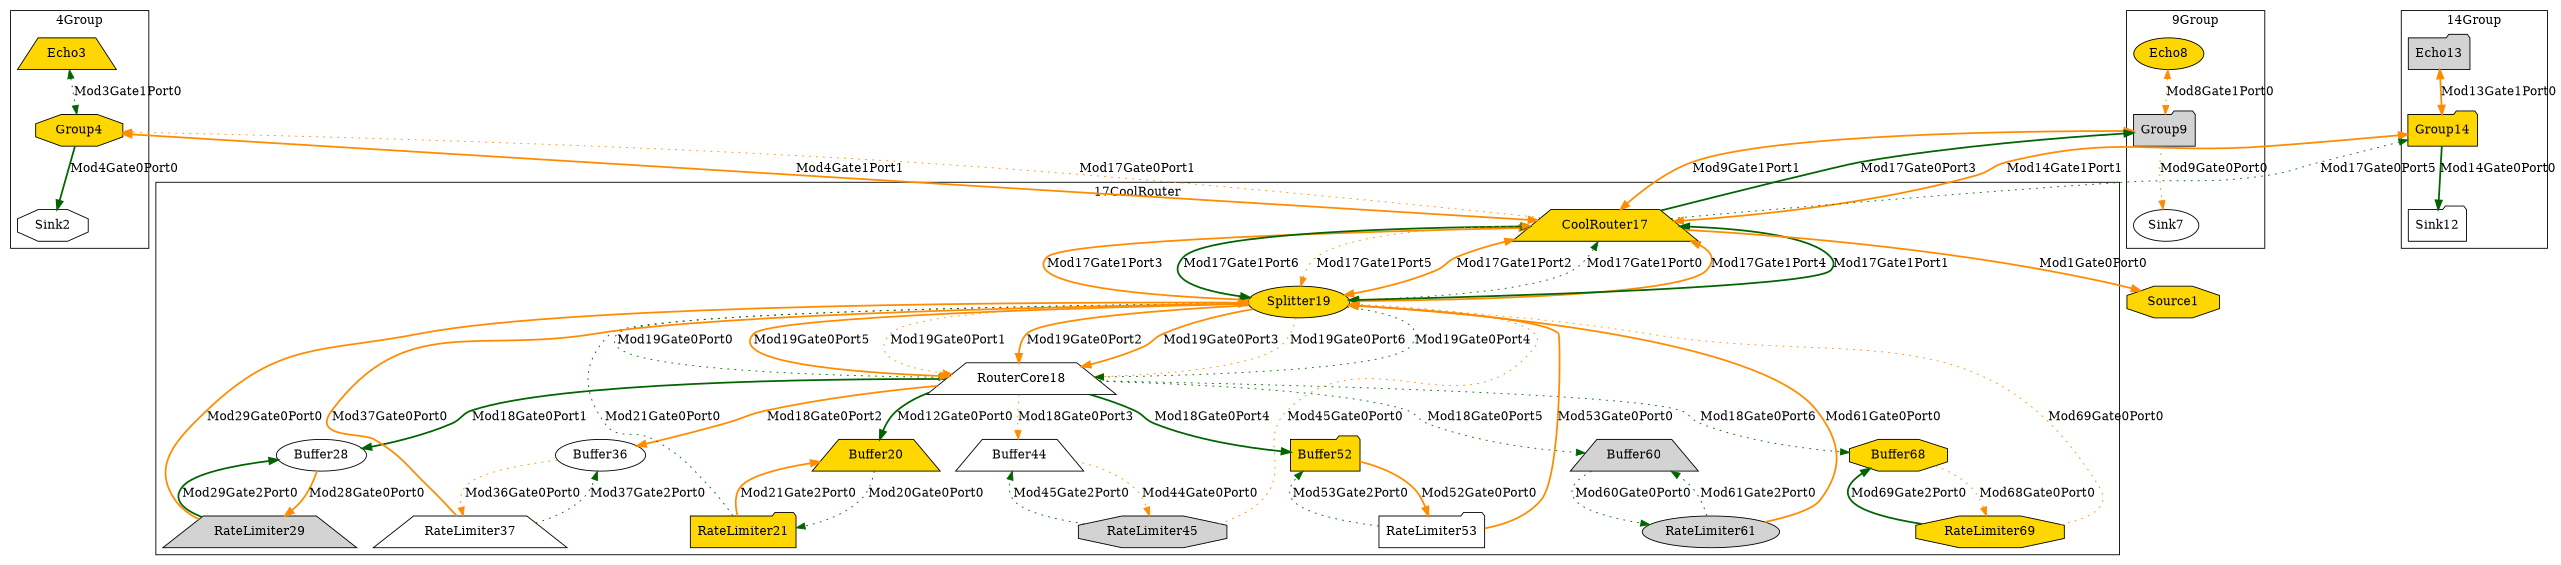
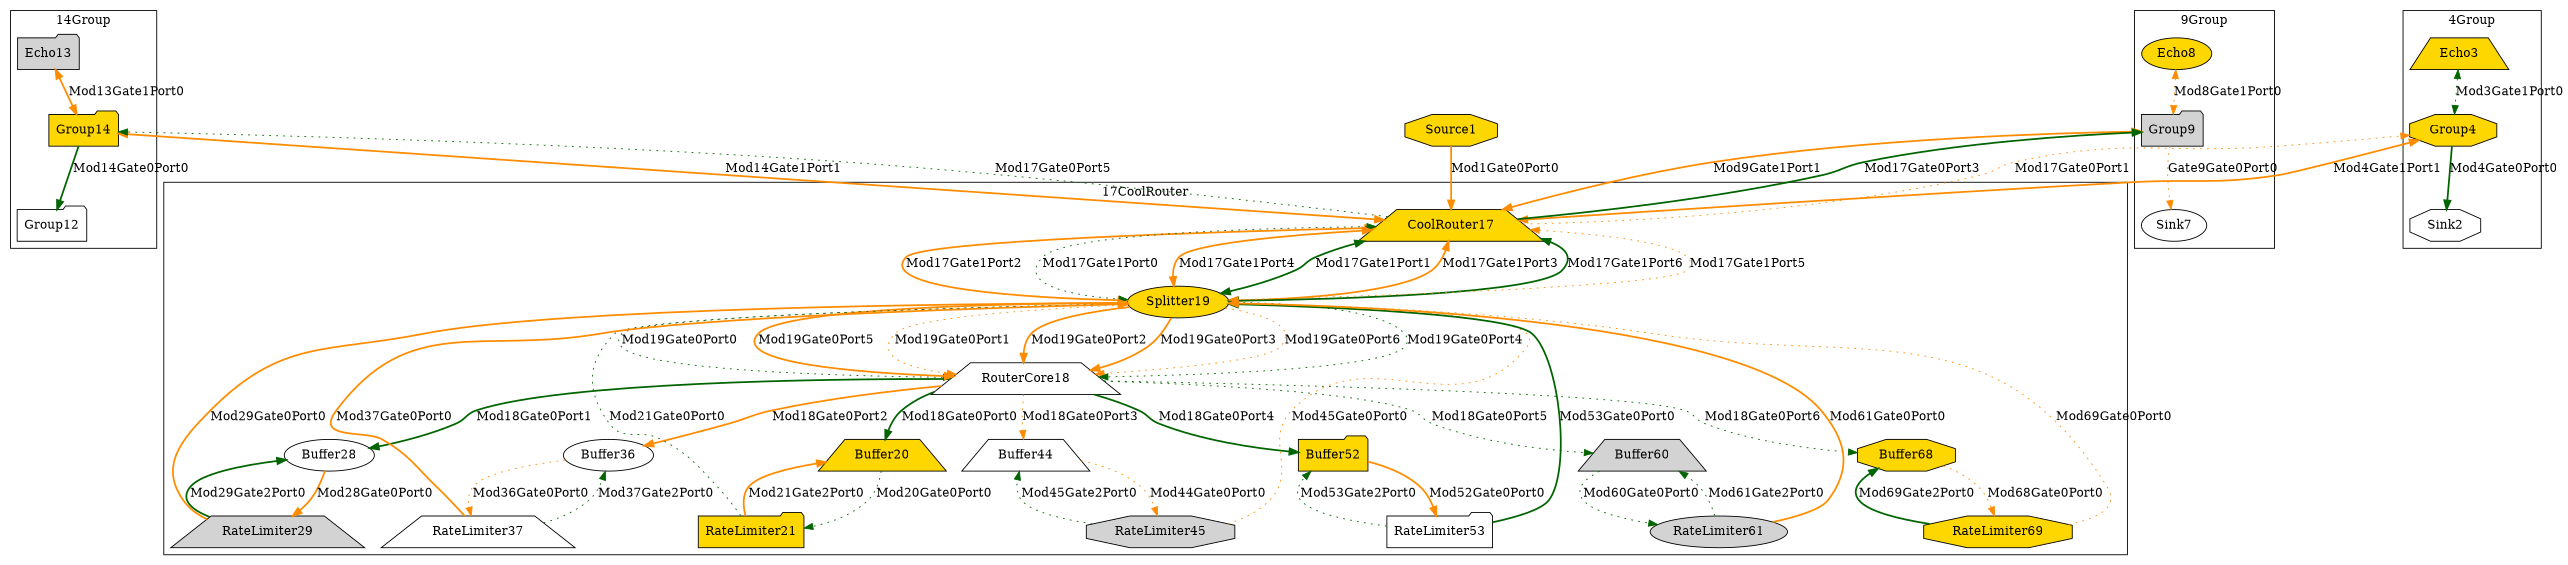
  digraph {
    node [fillcolor=gold shape=trapezium style=filled]
    edge [color=darkorange style=bold]
    n1 [fillcolor=lightgrey label=Group9 shape=folder]
    n2 [label=Echo8 shape=ellipse]
    n3 [fillcolor=white label=Sink7 shape=ellipse]
    n4 [label=Group4 shape=octagon]
    n5 [label=Echo3]
    n6 [fillcolor=white label=Sink2 shape=octagon]
    n7 [label=Group14 shape=folder]
    n8 [fillcolor=lightgrey label=Echo13 shape=folder]
-   n9 [fillcolor=white label=Sink12 shape=folder]
+   n9 [fillcolor=white label=Group12 shape=folder]
    n10 [label=CoolRouter17]
    n11 [fillcolor=white label=RouterCore18]
    n12 [label=Splitter19 shape=ellipse]
    n13 [label=Buffer20]
    n14 [label=RateLimiter21 shape=folder]
    n15 [fillcolor=white label=Buffer28 shape=ellipse]
    n16 [fillcolor=lightgrey label=RateLimiter29]
    n17 [fillcolor=white label=Buffer36 shape=ellipse]
    n18 [fillcolor=white label=RateLimiter37]
    n19 [fillcolor=white label=Buffer44]
    n20 [fillcolor=lightgrey label=RateLimiter45 shape=octagon]
    n21 [label=Buffer52 shape=folder]
    n22 [fillcolor=white label=RateLimiter53 shape=folder]
    n23 [fillcolor=lightgrey label=Buffer60]
    n24 [fillcolor=lightgrey label=RateLimiter61 shape=ellipse]
    n25 [label=Buffer68 shape=octagon]
    n26 [label=RateLimiter69 shape=octagon]
    n27 [label=Source1 shape=octagon]
    subgraph cluster_1 {
      label="9Group"
      n1
      n2
      n3
    }
    subgraph cluster_2 {
      label="4Group"
      n4
      n5
      n6
    }
    subgraph cluster_3 {
      label="14Group"
      n7
      n8
      n9
    }
    subgraph cluster_4 {
      label="17CoolRouter"
      n10
      n11
      n12
      n13
      n14
      n15
      n16
      n17
      n18
      n19
      n20
      n21
      n22
      n23
      n24
      n25
      n26
    }
-   n1 -> n3 [label=Mod9Gate0Port0 style=dotted]
+   n1 -> n3 [label=Gate9Gate0Port0 style=dotted]
    n1 -> n10 [dir=both label=Mod9Gate1Port1]
    n2 -> n1 [dir=both label=Mod8Gate1Port0 style=dotted]
    n4 -> n6 [color=darkgreen label=Mod4Gate0Port0]
    n4 -> n10 [dir=both label=Mod4Gate1Port1]
    n5 -> n4 [color=darkgreen dir=both label=Mod3Gate1Port0 style=dotted]
    n7 -> n9 [color=darkgreen label=Mod14Gate0Port0]
    n7 -> n10 [dir=both label=Mod14Gate1Port1]
    n8 -> n7 [dir=both label=Mod13Gate1Port0]
    n10 -> n1 [color=darkgreen label=Mod17Gate0Port3]
    n10 -> n4 [label=Mod17Gate0Port1 style=dotted]
    n10 -> n7 [color=darkgreen label=Mod17Gate0Port5 style=dotted]
    n10 -> n12 [dir=both label=Mod17Gate1Port2]
    n10 -> n12 [color=darkgreen dir=both label=Mod17Gate1Port0 style=dotted]
    n10 -> n12 [dir=both label=Mod17Gate1Port4]
    n10 -> n12 [color=darkgreen dir=both label=Mod17Gate1Port1]
    n10 -> n12 [dir=both label=Mod17Gate1Port3]
    n10 -> n12 [color=darkgreen dir=both label=Mod17Gate1Port6]
    n10 -> n12 [dir=both label=Mod17Gate1Port5 style=dotted]
-   n11 -> n13 [color=darkgreen label=Mod12Gate0Port0]
+   n11 -> n13 [color=darkgreen label=Mod18Gate0Port0]
    n11 -> n15 [color=darkgreen label=Mod18Gate0Port1]
    n11 -> n17 [label=Mod18Gate0Port2]
    n11 -> n19 [label=Mod18Gate0Port3 style=dotted]
    n11 -> n21 [color=darkgreen label=Mod18Gate0Port4]
    n11 -> n23 [color=darkgreen label=Mod18Gate0Port5 style=dotted]
    n11 -> n25 [color=darkgreen label=Mod18Gate0Port6 style=dotted]
    n12 -> n11 [color=darkgreen label=Mod19Gate0Port0 style=dotted]
    n12 -> n11 [label=Mod19Gate0Port5]
    n12 -> n11 [label=Mod19Gate0Port1 style=dotted]
    n12 -> n11 [label=Mod19Gate0Port2]
    n12 -> n11 [label=Mod19Gate0Port3]
    n12 -> n11 [label=Mod19Gate0Port6 style=dotted]
    n12 -> n11 [color=darkgreen label=Mod19Gate0Port4 style=dotted]
    n13 -> n14 [color=darkgreen label=Mod20Gate0Port0 style=dotted]
    n14 -> n12 [color=darkgreen label=Mod21Gate0Port0 style=dotted]
    n14 -> n13 [label=Mod21Gate2Port0]
    n15 -> n16 [label=Mod28Gate0Port0]
    n16 -> n12 [label=Mod29Gate0Port0]
    n16 -> n15 [color=darkgreen label=Mod29Gate2Port0]
    n17 -> n18 [label=Mod36Gate0Port0 style=dotted]
    n18 -> n12 [label=Mod37Gate0Port0]
    n18 -> n17 [color=darkgreen label=Mod37Gate2Port0 style=dotted]
    n19 -> n20 [label=Mod44Gate0Port0 style=dotted]
    n20 -> n12 [label=Mod45Gate0Port0 style=dotted]
    n20 -> n19 [color=darkgreen label=Mod45Gate2Port0 style=dotted]
    n21 -> n22 [label=Mod52Gate0Port0]
-   n22 -> n12 [label=Mod53Gate0Port0]
+   n22 -> n12 [color=darkgreen label=Mod53Gate0Port0]
    n22 -> n21 [color=darkgreen label=Mod53Gate2Port0 style=dotted]
    n23 -> n24 [color=darkgreen label=Mod60Gate0Port0 style=dotted]
    n24 -> n12 [label=Mod61Gate0Port0]
    n24 -> n23 [color=darkgreen label=Mod61Gate2Port0 style=dotted]
    n25 -> n26 [label=Mod68Gate0Port0 style=dotted]
    n26 -> n12 [label=Mod69Gate0Port0 style=dotted]
    n26 -> n25 [color=darkgreen label=Mod69Gate2Port0]
-   n10 -> n27 [label=Mod1Gate0Port0]
+   n27 -> n10 [label=Mod1Gate0Port0]
  }
